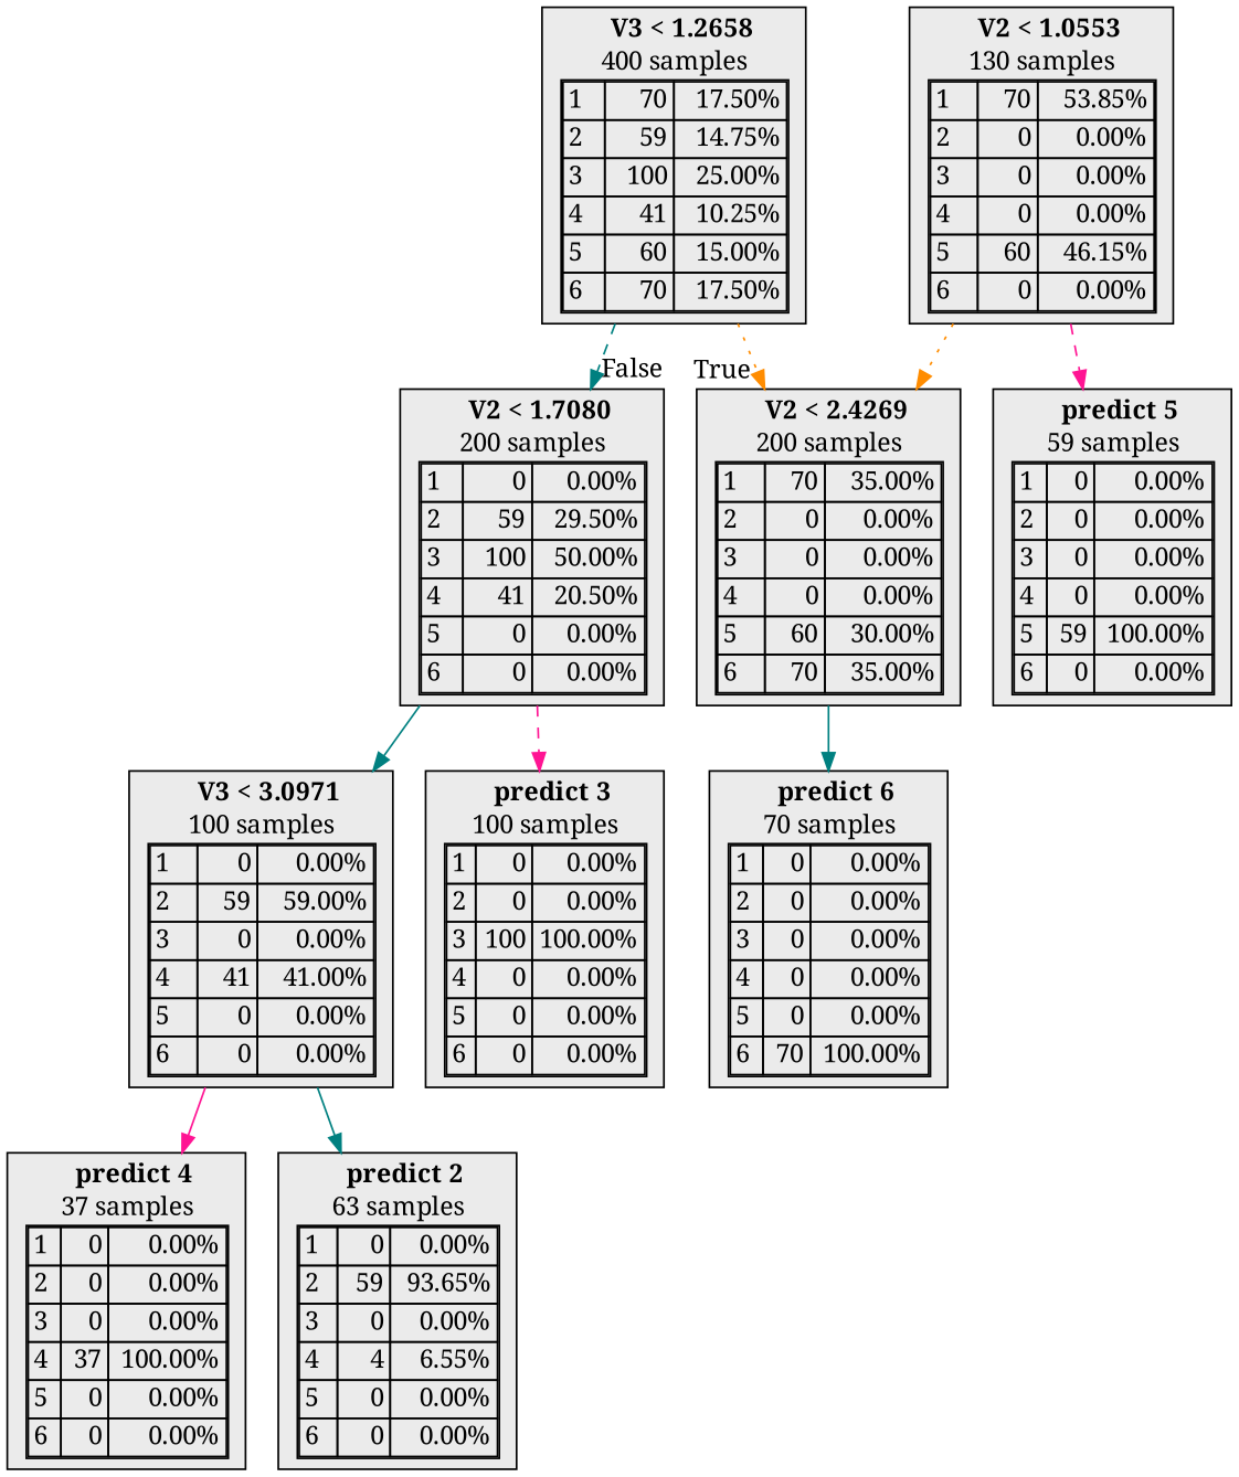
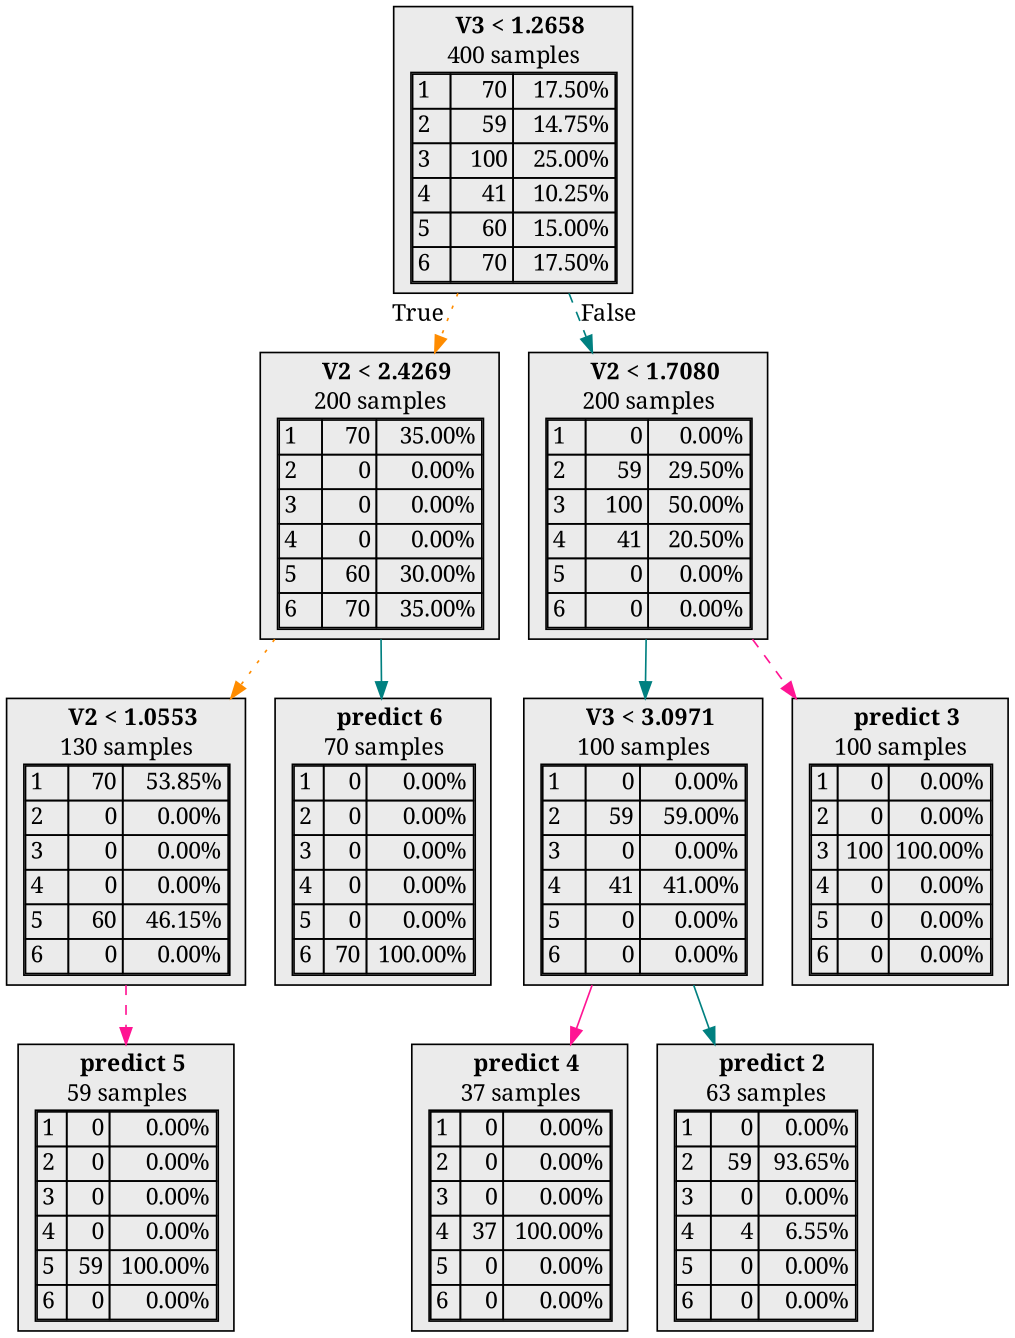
  digraph {
    fontname="Noto Serif"
    node [fillcolor="#EBEBEB" fontname="Noto Serif" shape=box style=filled]
    edge [color=teal fontname="Noto Serif" style=solid]
    n1 [label=<  <TABLE BORDER="0" CELLPADDING="0">       <TR>     <TD>       <B>V3 &lt; 1.2658</B>     </TD>   </TR>      <TR>       <TD>400 samples</TD>     </TR>     <TR>   <TD>     <TABLE CELLSPACING="0">                <TR >     <TD ALIGN="LEFT">1</TD>     <TD ALIGN="RIGHT">70</TD>     <TD ALIGN="RIGHT">17.50%</TD>   </TR>   <TR >     <TD ALIGN="LEFT">2</TD>     <TD ALIGN="RIGHT">59</TD>     <TD ALIGN="RIGHT">14.75%</TD>   </TR>   <TR class="highlighted">     <TD ALIGN="LEFT">3</TD>     <TD ALIGN="RIGHT">100</TD>     <TD ALIGN="RIGHT">25.00%</TD>   </TR>   <TR >     <TD ALIGN="LEFT">4</TD>     <TD ALIGN="RIGHT">41</TD>     <TD ALIGN="RIGHT">10.25%</TD>   </TR>   <TR >     <TD ALIGN="LEFT">5</TD>     <TD ALIGN="RIGHT">60</TD>     <TD ALIGN="RIGHT">15.00%</TD>   </TR>   <TR >     <TD ALIGN="LEFT">6</TD>     <TD ALIGN="RIGHT">70</TD>     <TD ALIGN="RIGHT">17.50%</TD>   </TR>      </TABLE>   </TD> </TR>    </TABLE> >]
    n2 [label=<  <TABLE BORDER="0" CELLPADDING="0">       <TR>     <TD>       <B>V2 &lt; 2.4269</B>     </TD>   </TR>      <TR>       <TD>200 samples</TD>     </TR>     <TR>   <TD>     <TABLE CELLSPACING="0">                <TR class="highlighted">     <TD ALIGN="LEFT">1</TD>     <TD ALIGN="RIGHT">70</TD>     <TD ALIGN="RIGHT">35.00%</TD>   </TR>   <TR >     <TD ALIGN="LEFT">2</TD>     <TD ALIGN="RIGHT">0</TD>     <TD ALIGN="RIGHT">0.00%</TD>   </TR>   <TR >     <TD ALIGN="LEFT">3</TD>     <TD ALIGN="RIGHT">0</TD>     <TD ALIGN="RIGHT">0.00%</TD>   </TR>   <TR >     <TD ALIGN="LEFT">4</TD>     <TD ALIGN="RIGHT">0</TD>     <TD ALIGN="RIGHT">0.00%</TD>   </TR>   <TR >     <TD ALIGN="LEFT">5</TD>     <TD ALIGN="RIGHT">60</TD>     <TD ALIGN="RIGHT">30.00%</TD>   </TR>   <TR >     <TD ALIGN="LEFT">6</TD>     <TD ALIGN="RIGHT">70</TD>     <TD ALIGN="RIGHT">35.00%</TD>   </TR>      </TABLE>   </TD> </TR>    </TABLE> >]
    n3 [label=<  <TABLE BORDER="0" CELLPADDING="0">       <TR>     <TD>       <B>V2 &lt; 1.7080</B>     </TD>   </TR>      <TR>       <TD>200 samples</TD>     </TR>     <TR>   <TD>     <TABLE CELLSPACING="0">                <TR >     <TD ALIGN="LEFT">1</TD>     <TD ALIGN="RIGHT">0</TD>     <TD ALIGN="RIGHT">0.00%</TD>   </TR>   <TR >     <TD ALIGN="LEFT">2</TD>     <TD ALIGN="RIGHT">59</TD>     <TD ALIGN="RIGHT">29.50%</TD>   </TR>   <TR class="highlighted">     <TD ALIGN="LEFT">3</TD>     <TD ALIGN="RIGHT">100</TD>     <TD ALIGN="RIGHT">50.00%</TD>   </TR>   <TR >     <TD ALIGN="LEFT">4</TD>     <TD ALIGN="RIGHT">41</TD>     <TD ALIGN="RIGHT">20.50%</TD>   </TR>   <TR >     <TD ALIGN="LEFT">5</TD>     <TD ALIGN="RIGHT">0</TD>     <TD ALIGN="RIGHT">0.00%</TD>   </TR>   <TR >     <TD ALIGN="LEFT">6</TD>     <TD ALIGN="RIGHT">0</TD>     <TD ALIGN="RIGHT">0.00%</TD>   </TR>      </TABLE>   </TD> </TR>    </TABLE> >]
    n4 [label=<  <TABLE BORDER="0" CELLPADDING="0">       <TR>     <TD>       <B>V2 &lt; 1.0553</B>     </TD>   </TR>      <TR>       <TD>130 samples</TD>     </TR>     <TR>   <TD>     <TABLE CELLSPACING="0">                <TR class="highlighted">     <TD ALIGN="LEFT">1</TD>     <TD ALIGN="RIGHT">70</TD>     <TD ALIGN="RIGHT">53.85%</TD>   </TR>   <TR >     <TD ALIGN="LEFT">2</TD>     <TD ALIGN="RIGHT">0</TD>     <TD ALIGN="RIGHT">0.00%</TD>   </TR>   <TR >     <TD ALIGN="LEFT">3</TD>     <TD ALIGN="RIGHT">0</TD>     <TD ALIGN="RIGHT">0.00%</TD>   </TR>   <TR >     <TD ALIGN="LEFT">4</TD>     <TD ALIGN="RIGHT">0</TD>     <TD ALIGN="RIGHT">0.00%</TD>   </TR>   <TR >     <TD ALIGN="LEFT">5</TD>     <TD ALIGN="RIGHT">60</TD>     <TD ALIGN="RIGHT">46.15%</TD>   </TR>   <TR >     <TD ALIGN="LEFT">6</TD>     <TD ALIGN="RIGHT">0</TD>     <TD ALIGN="RIGHT">0.00%</TD>   </TR>      </TABLE>   </TD> </TR>    </TABLE> >]
    n5 [color=black label=<  <TABLE BORDER="0" CELLPADDING="0">       <TR>     <TD>       <B>predict 6</B>     </TD>   </TR>      <TR>       <TD>70 samples</TD>     </TR>     <TR>   <TD>     <TABLE CELLSPACING="0">                <TR >     <TD ALIGN="LEFT">1</TD>     <TD ALIGN="RIGHT">0</TD>     <TD ALIGN="RIGHT">0.00%</TD>   </TR>   <TR >     <TD ALIGN="LEFT">2</TD>     <TD ALIGN="RIGHT">0</TD>     <TD ALIGN="RIGHT">0.00%</TD>   </TR>   <TR >     <TD ALIGN="LEFT">3</TD>     <TD ALIGN="RIGHT">0</TD>     <TD ALIGN="RIGHT">0.00%</TD>   </TR>   <TR >     <TD ALIGN="LEFT">4</TD>     <TD ALIGN="RIGHT">0</TD>     <TD ALIGN="RIGHT">0.00%</TD>   </TR>   <TR >     <TD ALIGN="LEFT">5</TD>     <TD ALIGN="RIGHT">0</TD>     <TD ALIGN="RIGHT">0.00%</TD>   </TR>   <TR class="highlighted">     <TD ALIGN="LEFT">6</TD>     <TD ALIGN="RIGHT">70</TD>     <TD ALIGN="RIGHT">100.00%</TD>   </TR>      </TABLE>   </TD> </TR>    </TABLE> >]
    n6 [label=<  <TABLE BORDER="0" CELLPADDING="0">       <TR>     <TD>       <B>V3 &lt; 3.0971</B>     </TD>   </TR>      <TR>       <TD>100 samples</TD>     </TR>     <TR>   <TD>     <TABLE CELLSPACING="0">                <TR >     <TD ALIGN="LEFT">1</TD>     <TD ALIGN="RIGHT">0</TD>     <TD ALIGN="RIGHT">0.00%</TD>   </TR>   <TR class="highlighted">     <TD ALIGN="LEFT">2</TD>     <TD ALIGN="RIGHT">59</TD>     <TD ALIGN="RIGHT">59.00%</TD>   </TR>   <TR >     <TD ALIGN="LEFT">3</TD>     <TD ALIGN="RIGHT">0</TD>     <TD ALIGN="RIGHT">0.00%</TD>   </TR>   <TR >     <TD ALIGN="LEFT">4</TD>     <TD ALIGN="RIGHT">41</TD>     <TD ALIGN="RIGHT">41.00%</TD>   </TR>   <TR >     <TD ALIGN="LEFT">5</TD>     <TD ALIGN="RIGHT">0</TD>     <TD ALIGN="RIGHT">0.00%</TD>   </TR>   <TR >     <TD ALIGN="LEFT">6</TD>     <TD ALIGN="RIGHT">0</TD>     <TD ALIGN="RIGHT">0.00%</TD>   </TR>      </TABLE>   </TD> </TR>    </TABLE> >]
    n7 [color=black label=<  <TABLE BORDER="0" CELLPADDING="0">       <TR>     <TD>       <B>predict 3</B>     </TD>   </TR>      <TR>       <TD>100 samples</TD>     </TR>     <TR>   <TD>     <TABLE CELLSPACING="0">                <TR >     <TD ALIGN="LEFT">1</TD>     <TD ALIGN="RIGHT">0</TD>     <TD ALIGN="RIGHT">0.00%</TD>   </TR>   <TR >     <TD ALIGN="LEFT">2</TD>     <TD ALIGN="RIGHT">0</TD>     <TD ALIGN="RIGHT">0.00%</TD>   </TR>   <TR class="highlighted">     <TD ALIGN="LEFT">3</TD>     <TD ALIGN="RIGHT">100</TD>     <TD ALIGN="RIGHT">100.00%</TD>   </TR>   <TR >     <TD ALIGN="LEFT">4</TD>     <TD ALIGN="RIGHT">0</TD>     <TD ALIGN="RIGHT">0.00%</TD>   </TR>   <TR >     <TD ALIGN="LEFT">5</TD>     <TD ALIGN="RIGHT">0</TD>     <TD ALIGN="RIGHT">0.00%</TD>   </TR>   <TR >     <TD ALIGN="LEFT">6</TD>     <TD ALIGN="RIGHT">0</TD>     <TD ALIGN="RIGHT">0.00%</TD>   </TR>      </TABLE>   </TD> </TR>    </TABLE> >]
    n8 [color=black label=<  <TABLE BORDER="0" CELLPADDING="0">       <TR>     <TD>       <B>predict 5</B>     </TD>   </TR>      <TR>       <TD>59 samples</TD>     </TR>     <TR>   <TD>     <TABLE CELLSPACING="0">                <TR >     <TD ALIGN="LEFT">1</TD>     <TD ALIGN="RIGHT">0</TD>     <TD ALIGN="RIGHT">0.00%</TD>   </TR>   <TR >     <TD ALIGN="LEFT">2</TD>     <TD ALIGN="RIGHT">0</TD>     <TD ALIGN="RIGHT">0.00%</TD>   </TR>   <TR >     <TD ALIGN="LEFT">3</TD>     <TD ALIGN="RIGHT">0</TD>     <TD ALIGN="RIGHT">0.00%</TD>   </TR>   <TR >     <TD ALIGN="LEFT">4</TD>     <TD ALIGN="RIGHT">0</TD>     <TD ALIGN="RIGHT">0.00%</TD>   </TR>   <TR class="highlighted">     <TD ALIGN="LEFT">5</TD>     <TD ALIGN="RIGHT">59</TD>     <TD ALIGN="RIGHT">100.00%</TD>   </TR>   <TR >     <TD ALIGN="LEFT">6</TD>     <TD ALIGN="RIGHT">0</TD>     <TD ALIGN="RIGHT">0.00%</TD>   </TR>      </TABLE>   </TD> </TR>    </TABLE> >]
    n9 [color=black label=<  <TABLE BORDER="0" CELLPADDING="0">       <TR>     <TD>       <B>predict 4</B>     </TD>   </TR>      <TR>       <TD>37 samples</TD>     </TR>     <TR>   <TD>     <TABLE CELLSPACING="0">                <TR >     <TD ALIGN="LEFT">1</TD>     <TD ALIGN="RIGHT">0</TD>     <TD ALIGN="RIGHT">0.00%</TD>   </TR>   <TR >     <TD ALIGN="LEFT">2</TD>     <TD ALIGN="RIGHT">0</TD>     <TD ALIGN="RIGHT">0.00%</TD>   </TR>   <TR >     <TD ALIGN="LEFT">3</TD>     <TD ALIGN="RIGHT">0</TD>     <TD ALIGN="RIGHT">0.00%</TD>   </TR>   <TR class="highlighted">     <TD ALIGN="LEFT">4</TD>     <TD ALIGN="RIGHT">37</TD>     <TD ALIGN="RIGHT">100.00%</TD>   </TR>   <TR >     <TD ALIGN="LEFT">5</TD>     <TD ALIGN="RIGHT">0</TD>     <TD ALIGN="RIGHT">0.00%</TD>   </TR>   <TR >     <TD ALIGN="LEFT">6</TD>     <TD ALIGN="RIGHT">0</TD>     <TD ALIGN="RIGHT">0.00%</TD>   </TR>      </TABLE>   </TD> </TR>    </TABLE> >]
    n10 [color=black label=<  <TABLE BORDER="0" CELLPADDING="0">       <TR>     <TD>       <B>predict 2</B>     </TD>   </TR>      <TR>       <TD>63 samples</TD>     </TR>     <TR>   <TD>     <TABLE CELLSPACING="0">                <TR >     <TD ALIGN="LEFT">1</TD>     <TD ALIGN="RIGHT">0</TD>     <TD ALIGN="RIGHT">0.00%</TD>   </TR>   <TR class="highlighted">     <TD ALIGN="LEFT">2</TD>     <TD ALIGN="RIGHT">59</TD>     <TD ALIGN="RIGHT">93.65%</TD>   </TR>   <TR >     <TD ALIGN="LEFT">3</TD>     <TD ALIGN="RIGHT">0</TD>     <TD ALIGN="RIGHT">0.00%</TD>   </TR>   <TR >     <TD ALIGN="LEFT">4</TD>     <TD ALIGN="RIGHT">4</TD>     <TD ALIGN="RIGHT">6.55%</TD>   </TR>   <TR >     <TD ALIGN="LEFT">5</TD>     <TD ALIGN="RIGHT">0</TD>     <TD ALIGN="RIGHT">0.00%</TD>   </TR>   <TR >     <TD ALIGN="LEFT">6</TD>     <TD ALIGN="RIGHT">0</TD>     <TD ALIGN="RIGHT">0.00%</TD>   </TR>      </TABLE>   </TD> </TR>    </TABLE> >]
    n1 -> n2 [color=darkorange headlabel=True labelangle=45 labeldistance=2.5 style=dotted]
    n1 -> n3 [headlabel=False labelangle=-45 labeldistance=2.5 style=dashed]
-   n4 -> n2 [color=darkorange style=dotted]
+   n2 -> n4 [color=darkorange style=dotted]
    n2 -> n5
    n3 -> n6
    n3 -> n7 [color=deeppink style=dashed]
    n4 -> n8 [color=deeppink style=dashed]
    n6 -> n9 [color=deeppink]
    n6 -> n10
  }
